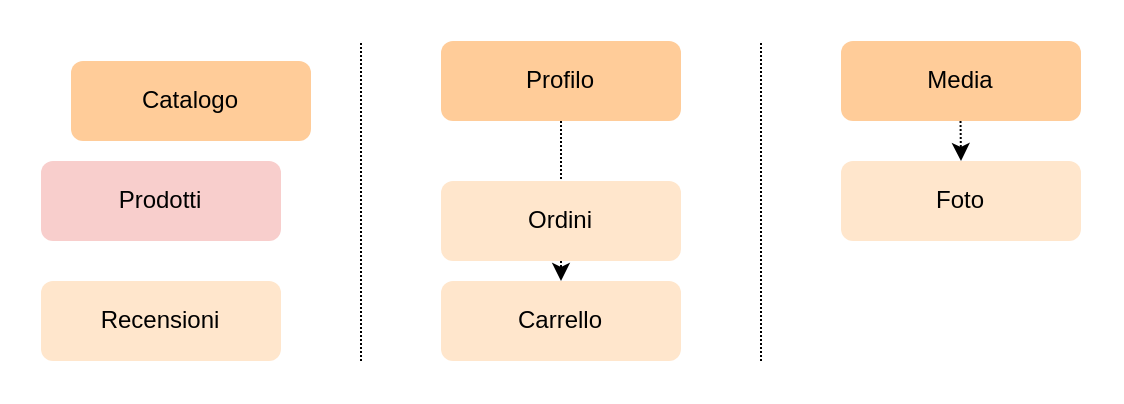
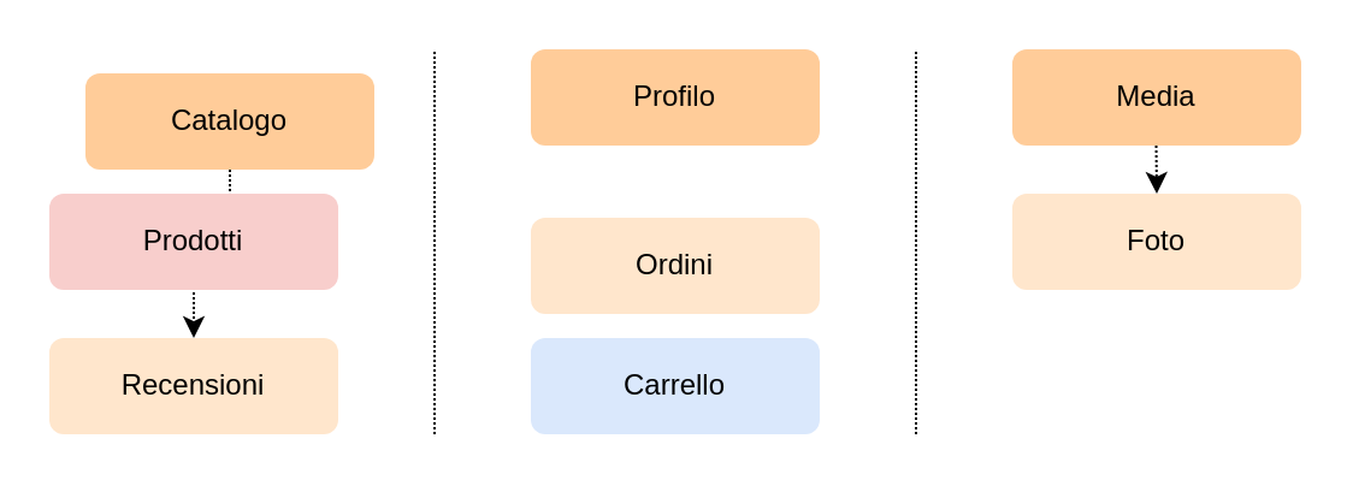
  <mxCell id="0" />
  <mxCell id="1" parent="0" />
+ <mxCell id="2" value="" style="edgeStyle=orthogonalEdgeStyle;rounded=0;orthogonalLoop=1;jettySize=auto;html=1;dashed=1;dashPattern=1 1;" edge="1" parent="1" source="3" target="13"><mxGeometry relative="1" as="geometry" /></mxCell>
  <mxCell id="3" value="Catalogo" style="rounded=1;whiteSpace=wrap;html=1;fillColor=#ffcc99;strokeColor=none;" vertex="1" parent="1"><mxGeometry x="35" y="30" width="120" height="40" as="geometry" /></mxCell>
  <mxCell id="4" value="Prodotti" style="rounded=1;whiteSpace=wrap;html=1;fillColor=#f8cecc;strokeColor=none;" vertex="1" parent="1"><mxGeometry x="20" y="80" width="120" height="40" as="geometry" /></mxCell>
- <mxCell id="5" value="" style="edgeStyle=orthogonalEdgeStyle;rounded=0;orthogonalLoop=1;jettySize=auto;html=1;dashed=1;dashPattern=1 1;" edge="1" parent="1" source="6" target="8"><mxGeometry relative="1" as="geometry" /></mxCell>
  <mxCell id="6" value="Profilo" style="rounded=1;whiteSpace=wrap;html=1;fillColor=#ffcc99;strokeColor=none;" vertex="1" parent="1"><mxGeometry x="220" y="20" width="120" height="40" as="geometry" /></mxCell>
  <mxCell id="7" value="Ordini" style="rounded=1;whiteSpace=wrap;html=1;fillColor=#ffe6cc;strokeColor=none;" vertex="1" parent="1"><mxGeometry x="220" y="90" width="120" height="40" as="geometry" /></mxCell>
- <mxCell id="8" value="Carrello" style="rounded=1;whiteSpace=wrap;html=1;fillColor=#ffe6cc;strokeColor=none;" vertex="1" parent="1"><mxGeometry x="220" y="140" width="120" height="40" as="geometry" /></mxCell>
+ <mxCell id="8" value="Carrello" style="rounded=1;whiteSpace=wrap;html=1;fillColor=#dae8fc;strokeColor=none;" vertex="1" parent="1"><mxGeometry x="220" y="140" width="120" height="40" as="geometry" /></mxCell>
  <mxCell id="9" value="Media" style="rounded=1;whiteSpace=wrap;html=1;fillColor=#ffcc99;strokeColor=none;" vertex="1" parent="1"><mxGeometry x="420" y="20" width="120" height="40" as="geometry" /></mxCell>
  <mxCell id="10" value="" style="endArrow=none;html=1;rounded=0;dashed=1;dashPattern=1 1;" edge="1" parent="1"><mxGeometry width="50" height="50" relative="1" as="geometry"><mxPoint x="180" y="180" as="sourcePoint" /><mxPoint x="180" y="20" as="targetPoint" /></mxGeometry></mxCell>
  <mxCell id="11" value="" style="endArrow=none;html=1;rounded=0;dashed=1;dashPattern=1 1;" edge="1" parent="1"><mxGeometry width="50" height="50" relative="1" as="geometry"><mxPoint x="380" y="180" as="sourcePoint" /><mxPoint x="380" y="20" as="targetPoint" /></mxGeometry></mxCell>
  <mxCell id="12" value="Foto" style="rounded=1;whiteSpace=wrap;html=1;fillColor=#ffe6cc;strokeColor=none;" vertex="1" parent="1"><mxGeometry x="420" y="80" width="120" height="40" as="geometry" /></mxCell>
  <mxCell id="13" value="Recensioni" style="rounded=1;whiteSpace=wrap;html=1;fillColor=#ffe6cc;strokeColor=none;" vertex="1" parent="1"><mxGeometry x="20" y="140" width="120" height="40" as="geometry" /></mxCell>
  <mxCell id="14" value="" style="edgeStyle=orthogonalEdgeStyle;rounded=0;orthogonalLoop=1;jettySize=auto;html=1;dashed=1;dashPattern=1 1;" edge="1" parent="1"><mxGeometry relative="1" as="geometry"><mxPoint x="479.76" y="60" as="sourcePoint" /><mxPoint x="480" y="80" as="targetPoint" /></mxGeometry></mxCell>
